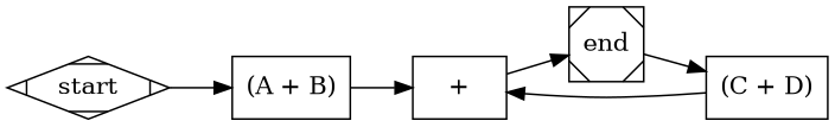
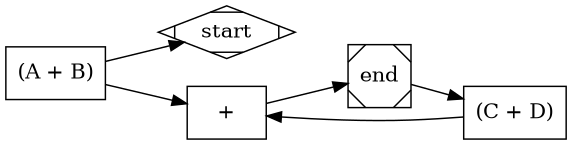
  digraph {
    rankdir=LR
    node [shape=record]
    start [shape=Mdiamond]
    "(A + B)"
    "+"
    "(C + D)"
    end [shape=Msquare]
-   start -> "(A + B)"
+   "(A + B)" -> start
    "(A + B)" -> "+"
    "+" -> end
    "(C + D)" -> "+"
    end -> "(C + D)"
  }
